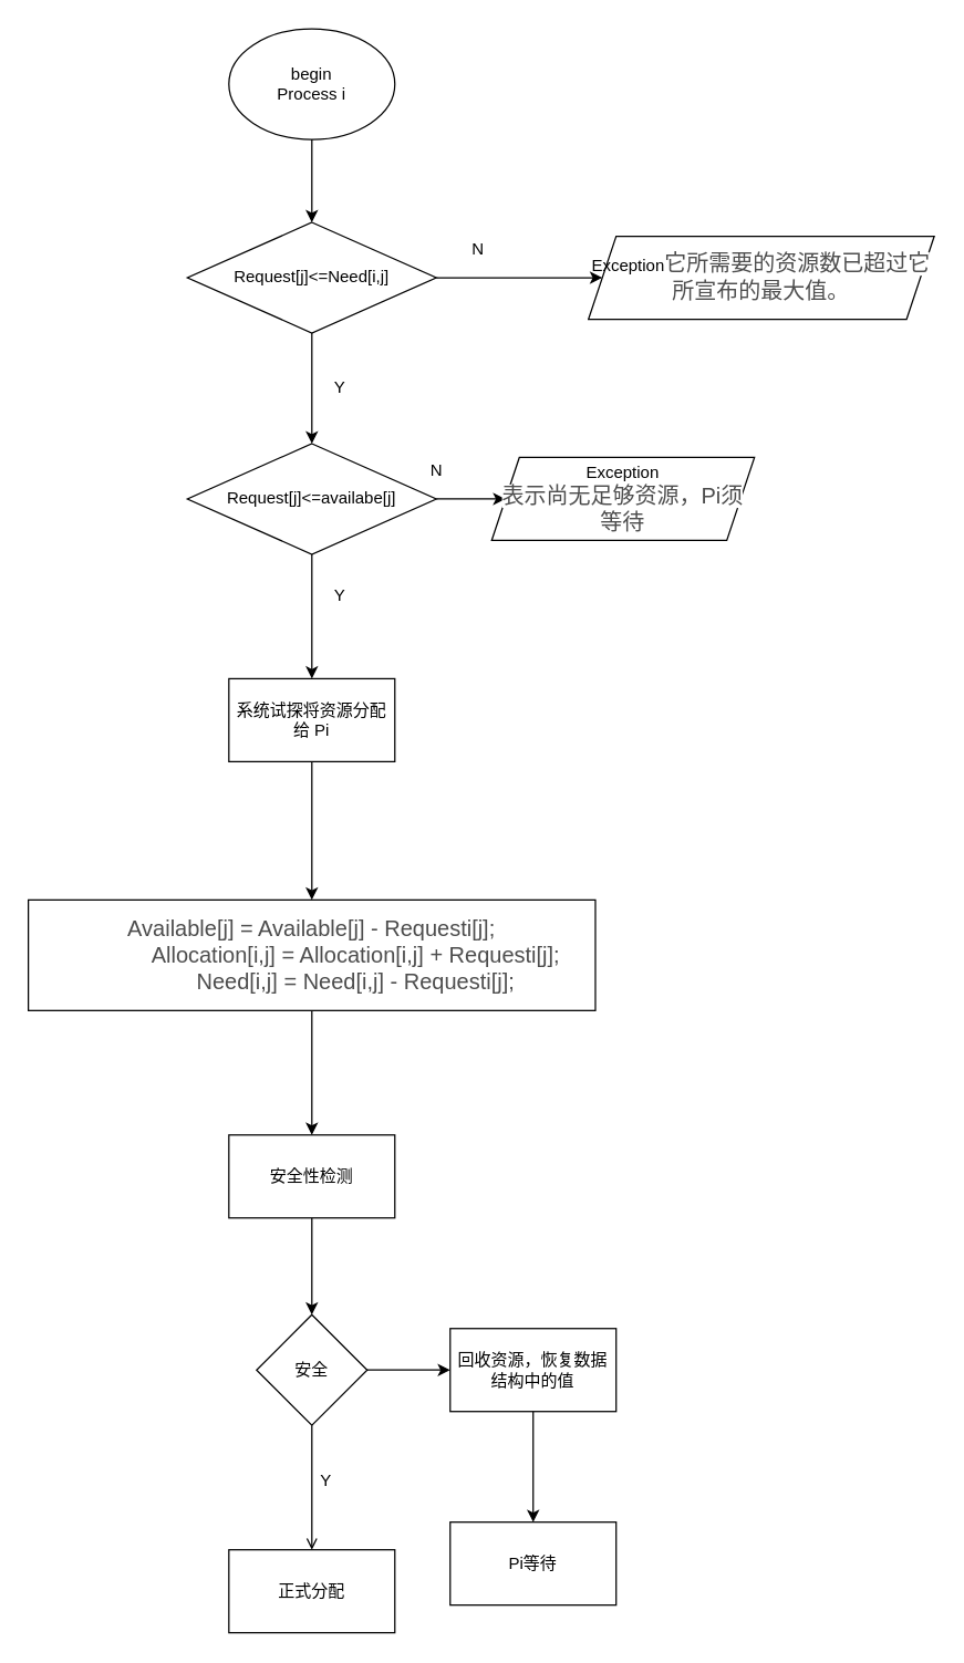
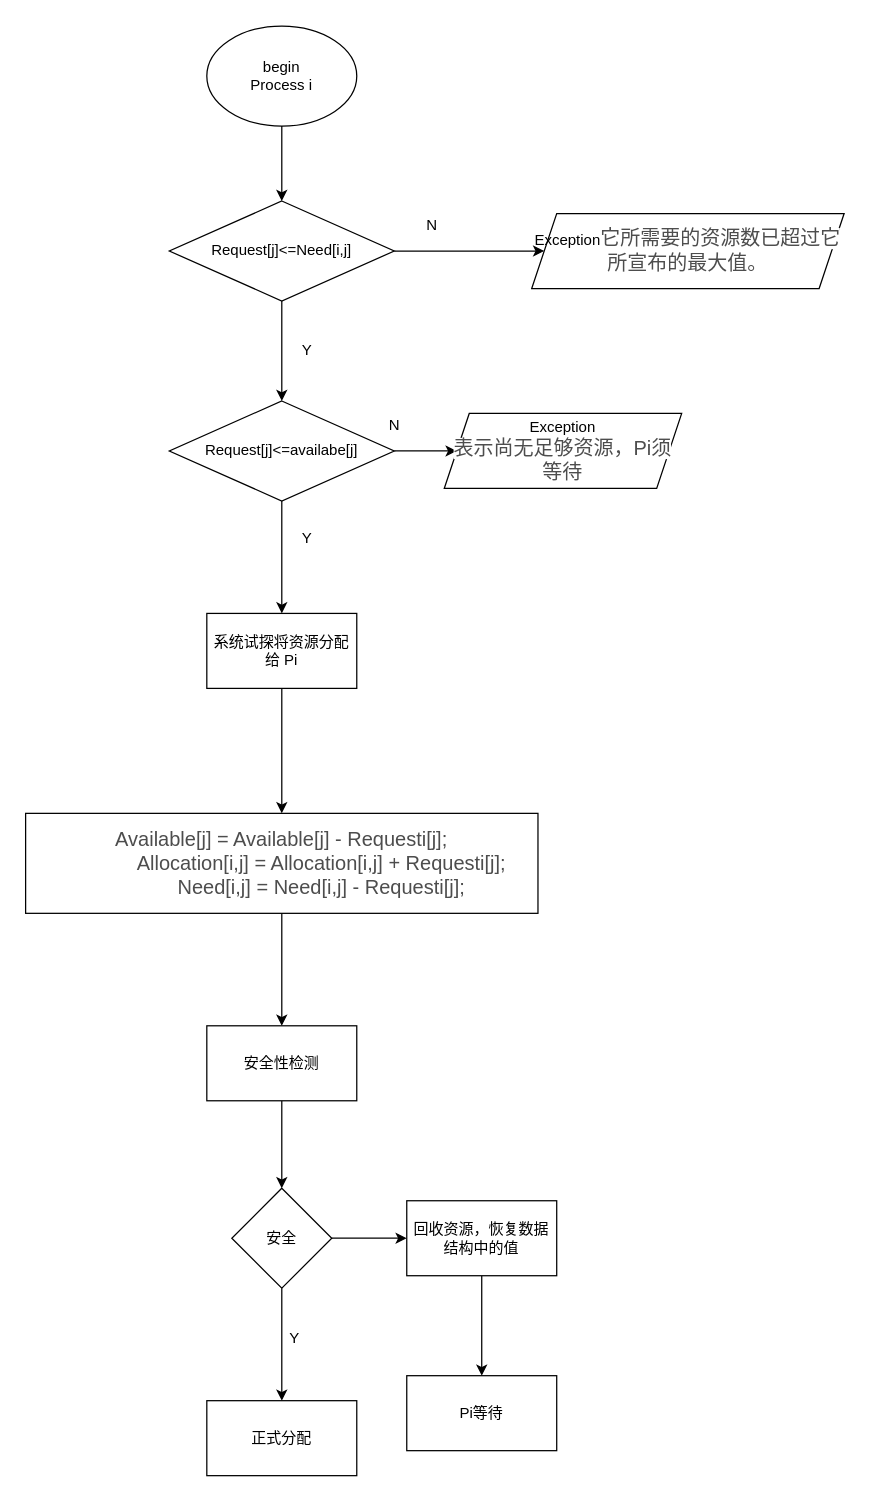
  <mxCell id="0" />
  <mxCell id="1" parent="0" />
  <mxCell id="2" value="" style="edgeStyle=orthogonalEdgeStyle;rounded=0;orthogonalLoop=1;jettySize=auto;html=1;" edge="1" parent="1" source="3" target="6"><mxGeometry relative="1" as="geometry" /></mxCell>
  <mxCell id="3" value="begin&lt;br&gt;Process i" style="ellipse;whiteSpace=wrap;html=1;" vertex="1" parent="1"><mxGeometry x="165" y="20" width="120" height="80" as="geometry" /></mxCell>
  <mxCell id="4" value="" style="edgeStyle=orthogonalEdgeStyle;rounded=0;orthogonalLoop=1;jettySize=auto;html=1;" edge="1" parent="1" source="6" target="9"><mxGeometry relative="1" as="geometry" /></mxCell>
  <mxCell id="5" value="" style="edgeStyle=orthogonalEdgeStyle;rounded=0;orthogonalLoop=1;jettySize=auto;html=1;" edge="1" parent="1" source="6" target="11"><mxGeometry relative="1" as="geometry" /></mxCell>
  <mxCell id="6" value="Request[j]&amp;lt;=Need[i,j]" style="rhombus;whiteSpace=wrap;html=1;" vertex="1" parent="1"><mxGeometry x="135" y="160" width="180" height="80" as="geometry" /></mxCell>
  <mxCell id="7" value="" style="edgeStyle=orthogonalEdgeStyle;rounded=0;orthogonalLoop=1;jettySize=auto;html=1;" edge="1" parent="1" source="9" target="10"><mxGeometry relative="1" as="geometry" /></mxCell>
  <mxCell id="8" value="" style="edgeStyle=orthogonalEdgeStyle;rounded=0;orthogonalLoop=1;jettySize=auto;html=1;" edge="1" parent="1" source="9" target="18"><mxGeometry relative="1" as="geometry" /></mxCell>
  <mxCell id="9" value="Request[j]&amp;lt;=availabe[j]" style="rhombus;whiteSpace=wrap;html=1;" vertex="1" parent="1"><mxGeometry x="135" y="320" width="180" height="80" as="geometry" /></mxCell>
  <mxCell id="10" value="Exception&lt;br&gt;&lt;span style=&quot;color: rgb(77 , 77 , 77) ; font-family: , &amp;#34;sf ui text&amp;#34; , &amp;#34;arial&amp;#34; , &amp;#34;pingfang sc&amp;#34; , &amp;#34;hiragino sans gb&amp;#34; , &amp;#34;microsoft yahei&amp;#34; , &amp;#34;wenquanyi micro hei&amp;#34; , sans-serif ; font-size: 16px ; background-color: rgb(255 , 255 , 255)&quot;&gt;表示尚无足够资源，Pi须等待&lt;/span&gt;" style="shape=parallelogram;perimeter=parallelogramPerimeter;whiteSpace=wrap;html=1;fixedSize=1;" vertex="1" parent="1"><mxGeometry x="355" y="330" width="190" height="60" as="geometry" /></mxCell>
  <mxCell id="11" value="&lt;span&gt;Exception&lt;/span&gt;&lt;span style=&quot;color: rgb(77 , 77 , 77) ; font-size: 16px ; background-color: rgb(255 , 255 , 255)&quot;&gt;它所需要的资源数已超过它所宣布的最大值。&lt;/span&gt;" style="shape=parallelogram;perimeter=parallelogramPerimeter;whiteSpace=wrap;html=1;fixedSize=1;" vertex="1" parent="1"><mxGeometry x="425" y="170" width="250" height="60" as="geometry" /></mxCell>
  <mxCell id="12" value="N" style="text;html=1;align=center;verticalAlign=middle;resizable=0;points=[];autosize=1;" vertex="1" parent="1"><mxGeometry x="335" y="170" width="20" height="20" as="geometry" /></mxCell>
  <mxCell id="13" value="N" style="text;html=1;align=center;verticalAlign=middle;resizable=0;points=[];autosize=1;" vertex="1" parent="1"><mxGeometry x="305" y="330" width="20" height="20" as="geometry" /></mxCell>
  <mxCell id="14" value="Y" style="text;html=1;align=center;verticalAlign=middle;resizable=0;points=[];autosize=1;" vertex="1" parent="1"><mxGeometry x="235" y="270" width="20" height="20" as="geometry" /></mxCell>
  <mxCell id="15" value="" style="edgeStyle=orthogonalEdgeStyle;rounded=0;orthogonalLoop=1;jettySize=auto;html=1;" edge="1" parent="1" source="16" target="21"><mxGeometry relative="1" as="geometry" /></mxCell>
  <mxCell id="16" value="&lt;span style=&quot;color: rgb(77 , 77 , 77) ; font-size: 16px ; background-color: rgb(255 , 255 , 255)&quot;&gt;Available[j] = Available[j] - Requesti[j];&lt;/span&gt;&lt;br style=&quot;box-sizing: border-box ; outline: 0px ; overflow-wrap: break-word ; color: rgb(77 , 77 , 77) ; font-size: 16px ; background-color: rgb(255 , 255 , 255)&quot;&gt;&lt;span style=&quot;color: rgb(77 , 77 , 77) ; font-size: 16px ; background-color: rgb(255 , 255 , 255)&quot;&gt;　　　　Allocation[i,j] = Allocation[i,j] + Requesti[j];&lt;/span&gt;&lt;br style=&quot;box-sizing: border-box ; outline: 0px ; overflow-wrap: break-word ; color: rgb(77 , 77 , 77) ; font-size: 16px ; background-color: rgb(255 , 255 , 255)&quot;&gt;&lt;span style=&quot;color: rgb(77 , 77 , 77) ; font-size: 16px ; background-color: rgb(255 , 255 , 255)&quot;&gt;　　　　Need[i,j] = Need[i,j] - Requesti[j];&lt;/span&gt;" style="rounded=0;whiteSpace=wrap;html=1;" vertex="1" parent="1"><mxGeometry x="20" y="650" width="410" height="80" as="geometry" /></mxCell>
  <mxCell id="17" value="" style="edgeStyle=orthogonalEdgeStyle;rounded=0;orthogonalLoop=1;jettySize=auto;html=1;" edge="1" parent="1" source="18" target="16"><mxGeometry relative="1" as="geometry" /></mxCell>
  <mxCell id="18" value="系统试探将资源分配给 Pi" style="whiteSpace=wrap;html=1;" vertex="1" parent="1"><mxGeometry x="165" y="490" width="120" height="60" as="geometry" /></mxCell>
  <mxCell id="19" value="Y" style="text;html=1;align=center;verticalAlign=middle;resizable=0;points=[];autosize=1;" vertex="1" parent="1"><mxGeometry x="235" y="420" width="20" height="20" as="geometry" /></mxCell>
  <mxCell id="20" value="" style="edgeStyle=orthogonalEdgeStyle;rounded=0;orthogonalLoop=1;jettySize=auto;html=1;" edge="1" parent="1" source="21" target="24"><mxGeometry relative="1" as="geometry" /></mxCell>
  <mxCell id="21" value="安全性检测" style="whiteSpace=wrap;html=1;rounded=0;" vertex="1" parent="1"><mxGeometry x="165" y="820" width="120" height="60" as="geometry" /></mxCell>
- <mxCell id="22" value="" style="edgeStyle=orthogonalEdgeStyle;rounded=0;orthogonalLoop=1;jettySize=auto;html=1;endArrow=open;" edge="1" parent="1" source="24" target="25"><mxGeometry relative="1" as="geometry" /></mxCell>
+ <mxCell id="22" value="" style="edgeStyle=orthogonalEdgeStyle;rounded=0;orthogonalLoop=1;jettySize=auto;html=1;" edge="1" parent="1" source="24" target="25"><mxGeometry relative="1" as="geometry" /></mxCell>
  <mxCell id="23" value="" style="edgeStyle=orthogonalEdgeStyle;rounded=0;orthogonalLoop=1;jettySize=auto;html=1;" edge="1" parent="1" source="24" target="27"><mxGeometry relative="1" as="geometry" /></mxCell>
  <mxCell id="24" value="安全" style="rhombus;whiteSpace=wrap;html=1;rounded=0;" vertex="1" parent="1"><mxGeometry x="185" y="950" width="80" height="80" as="geometry" /></mxCell>
  <mxCell id="25" value="正式分配" style="whiteSpace=wrap;html=1;rounded=0;" vertex="1" parent="1"><mxGeometry x="165" y="1120" width="120" height="60" as="geometry" /></mxCell>
  <mxCell id="26" value="" style="edgeStyle=orthogonalEdgeStyle;rounded=0;orthogonalLoop=1;jettySize=auto;html=1;" edge="1" parent="1" source="27" target="28"><mxGeometry relative="1" as="geometry" /></mxCell>
  <mxCell id="27" value="回收资源，恢复数据结构中的值" style="whiteSpace=wrap;html=1;rounded=0;" vertex="1" parent="1"><mxGeometry x="325" y="960" width="120" height="60" as="geometry" /></mxCell>
  <mxCell id="28" value="Pi等待" style="whiteSpace=wrap;html=1;rounded=0;" vertex="1" parent="1"><mxGeometry x="325" y="1100" width="120" height="60" as="geometry" /></mxCell>
  <mxCell id="29" value="Y" style="text;html=1;align=center;verticalAlign=middle;resizable=0;points=[];autosize=1;" vertex="1" parent="1"><mxGeometry x="225" y="1060" width="20" height="20" as="geometry" /></mxCell>
